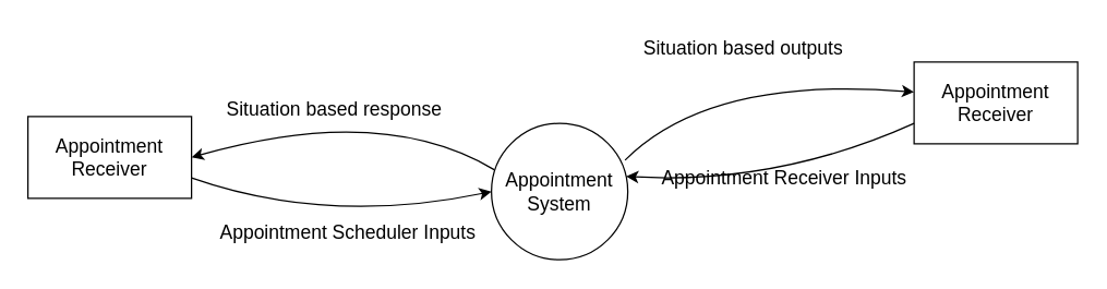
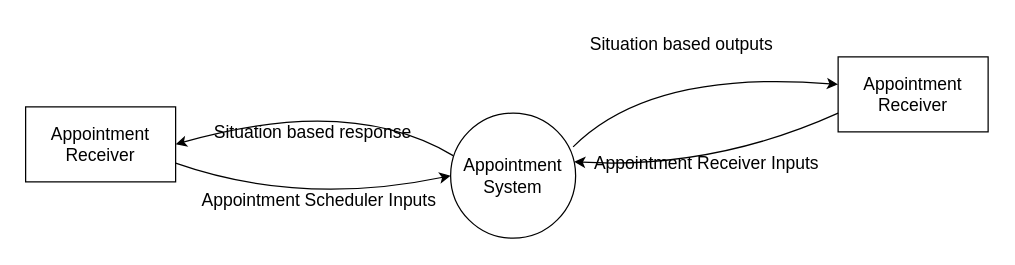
  <mxCell id="0" />
  <mxCell id="1" parent="0" />
  <mxCell id="2" value="&lt;div style=&quot;font-size: 14px;&quot;&gt;Appointment&lt;/div&gt;&lt;div style=&quot;font-size: 14px;&quot;&gt;System&lt;br style=&quot;font-size: 14px;&quot;&gt;&lt;/div&gt;" style="ellipse;whiteSpace=wrap;html=1;aspect=fixed;fillColor=none;fontSize=14;" vertex="1" parent="1"><mxGeometry x="360" y="90" width="100" height="100" as="geometry" /></mxCell>
  <mxCell id="3" value="" style="curved=1;endArrow=classic;html=1;rounded=0;fontSize=14;exitX=0.98;exitY=0.27;exitDx=0;exitDy=0;entryX=0;entryY=0.367;entryDx=0;entryDy=0;entryPerimeter=0;exitPerimeter=0;" edge="1" parent="1" source="2" target="5"><mxGeometry width="50" height="50" relative="1" as="geometry"><mxPoint x="510" y="75" as="sourcePoint" /><mxPoint x="620" y="45" as="targetPoint" /><Array as="points"><mxPoint x="520" y="55" /></Array></mxGeometry></mxCell>
  <mxCell id="4" value="" style="curved=1;endArrow=classic;html=1;rounded=0;fontSize=14;entryX=0.988;entryY=0.389;entryDx=0;entryDy=0;entryPerimeter=0;exitX=0;exitY=0.75;exitDx=0;exitDy=0;" edge="1" parent="1" source="5" target="2"><mxGeometry width="50" height="50" relative="1" as="geometry"><mxPoint x="620" y="75" as="sourcePoint" /><mxPoint x="460" y="105" as="targetPoint" /><Array as="points"><mxPoint x="570" y="135" /></Array></mxGeometry></mxCell>
  <mxCell id="5" value="Appointment Receiver" style="rounded=0;whiteSpace=wrap;html=1;fontSize=14;fillColor=none;" vertex="1" parent="1"><mxGeometry x="670" y="45" width="120" height="60" as="geometry" /></mxCell>
  <mxCell id="6" value="" style="curved=1;endArrow=classic;html=1;rounded=0;fontSize=14;exitX=0.02;exitY=0.34;exitDx=0;exitDy=0;exitPerimeter=0;entryX=1;entryY=0.5;entryDx=0;entryDy=0;" edge="1" parent="1" source="2" target="8"><mxGeometry width="50" height="50" relative="1" as="geometry"><mxPoint x="354.64" y="77.02" as="sourcePoint" /><mxPoint x="200" y="109" as="targetPoint" /><Array as="points"><mxPoint x="280" y="75" /></Array></mxGeometry></mxCell>
  <mxCell id="7" value="" style="curved=1;endArrow=classic;html=1;rounded=0;fontSize=14;entryX=0;entryY=0.5;entryDx=0;entryDy=0;exitX=1;exitY=0.75;exitDx=0;exitDy=0;" edge="1" parent="1" source="8" target="2"><mxGeometry width="50" height="50" relative="1" as="geometry"><mxPoint x="200" y="125" as="sourcePoint" /><mxPoint x="291.2" y="130" as="targetPoint" /><Array as="points"><mxPoint x="240" y="165" /></Array></mxGeometry></mxCell>
  <mxCell id="8" value="Appointment Receiver" style="rounded=0;whiteSpace=wrap;html=1;fontSize=14;fillColor=none;" vertex="1" parent="1"><mxGeometry x="20" y="85" width="120" height="60" as="geometry" /></mxCell>
- <mxCell id="9" value="Appointment Receiver Inputs" style="text;html=1;strokeColor=none;fillColor=none;align=center;verticalAlign=middle;whiteSpace=wrap;rounded=0;fontSize=14;" vertex="1" parent="1"><mxGeometry x="480" y="115" width="190" height="30" as="geometry" /></mxCell>
- <mxCell id="10" value="Appointment Scheduler Inputs" style="text;html=1;strokeColor=none;fillColor=none;align=center;verticalAlign=middle;whiteSpace=wrap;rounded=0;fontSize=14;" vertex="1" parent="1"><mxGeometry x="160" y="155" width="190" height="30" as="geometry" /></mxCell>
+ <mxCell id="9" value="Appointment Receiver Inputs" style="text;html=1;strokeColor=none;fillColor=none;align=center;verticalAlign=middle;whiteSpace=wrap;rounded=0;fontSize=14;" vertex="1" parent="1"><mxGeometry x="470" y="115" width="190" height="30" as="geometry" /></mxCell>
+ <mxCell id="10" value="Appointment Scheduler Inputs" style="text;html=1;strokeColor=none;fillColor=none;align=center;verticalAlign=middle;whiteSpace=wrap;rounded=0;fontSize=14;" vertex="1" parent="1"><mxGeometry x="160" y="145" width="190" height="30" as="geometry" /></mxCell>
  <mxCell id="11" value="Situation based outputs" style="text;html=1;strokeColor=none;fillColor=none;align=center;verticalAlign=middle;whiteSpace=wrap;rounded=0;fontSize=14;" vertex="1" parent="1"><mxGeometry x="450" y="20" width="190" height="30" as="geometry" /></mxCell>
- <mxCell id="12" value="Situation based response" style="text;html=1;strokeColor=none;fillColor=none;align=center;verticalAlign=middle;whiteSpace=wrap;rounded=0;fontSize=14;" vertex="1" parent="1"><mxGeometry x="150" y="65" width="190" height="30" as="geometry" /></mxCell>
+ <mxCell id="12" value="Situation based response" style="text;html=1;strokeColor=none;fillColor=none;align=center;verticalAlign=middle;whiteSpace=wrap;rounded=0;fontSize=14;" vertex="1" parent="1"><mxGeometry x="155" y="90" width="190" height="30" as="geometry" /></mxCell>
